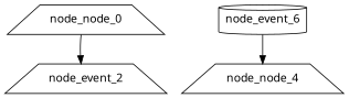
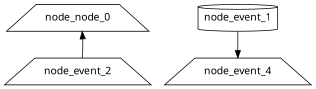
  digraph {
    fontname="Noto Sans"
    node [Dependencies=0 Depth=1 EventType="DotQasm.Scheduling.GateEvent" Latency="00:00:00.0010000" fontname="Noto Sans" shape=trapezium]
    edge [fontname="Noto Sans"]
    n1 [EventIndex=0 Priority=0.002 label=node_node_0]
    node_event_2 [Dependencies=1 Depth=2 EventIndex=2 Priority=0.001]
-   node_event_1 [EventIndex=1 Priority=0.004 shape=cylinder label=node_event_6]
-   node_event_4 [Dependencies=2 Depth=2 EventIndex=4 EventType="DotQasm.Scheduling.MeasurementEvent" Latency="00:00:00.0030000" Priority=0.003 label=node_node_4]
-   n1 -> node_event_2
+   node_event_1 [EventIndex=1 Priority=0.004 shape=cylinder]
+   node_event_4 [Dependencies=2 Depth=2 EventIndex=4 EventType="DotQasm.Scheduling.MeasurementEvent" Latency="00:00:00.0030000" Priority=0.003]
+   node_event_2 -> n1
    node_event_1 -> node_event_4
  }
